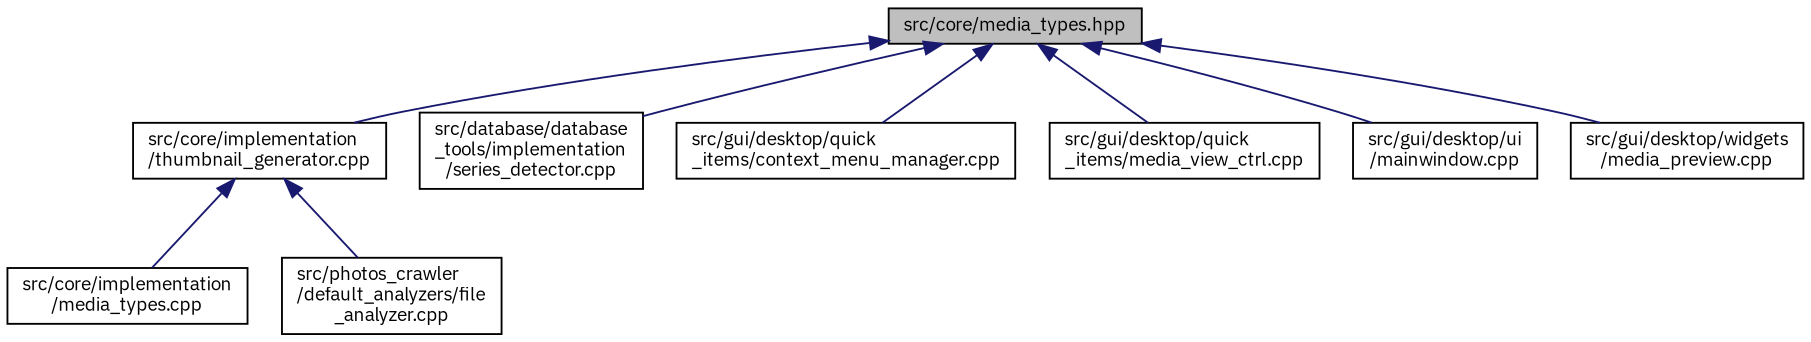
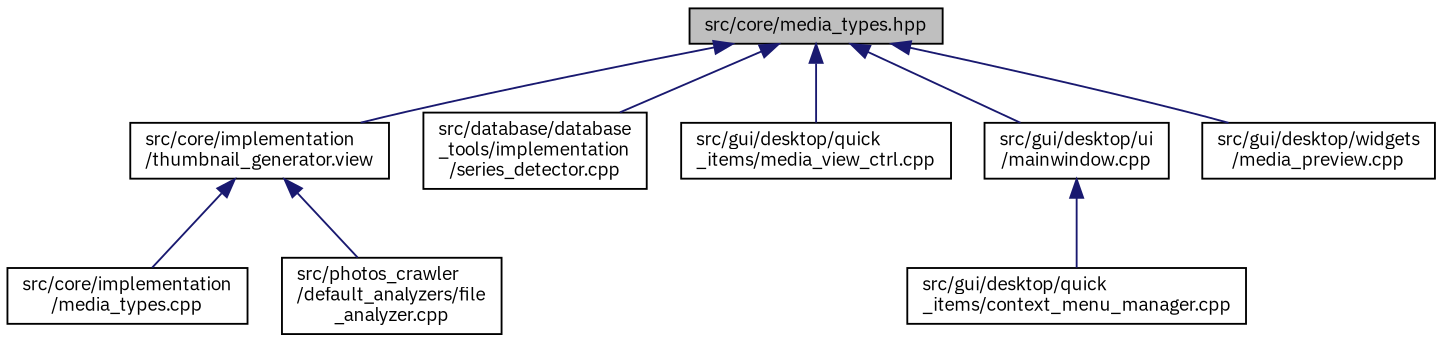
  digraph {
    fontname="IBM Plex Sans"
    node [color=black fillcolor=white fontname="IBM Plex Sans" fontsize=10 shape=record style=filled]
    edge [color=midnightblue dir=back fontname="IBM Plex Sans" fontsize=10 labelfontname=Helvetica labelfontsize=10 style=solid]
    n1 [fillcolor=grey75 fontcolor=black height=0.2 label="src/core/media_types.hpp" width=0.4]
-   n2 [height=0.2 label="src/core/implementation\l/thumbnail_generator.cpp" width=0.4]
+   n2 [height=0.2 label="src/core/implementation\l/thumbnail_generator.view" width=0.4]
    n3 [height=0.2 label="src/database/database\l_tools/implementation\l/series_detector.cpp" width=0.4]
    n4 [height=0.2 label="src/gui/desktop/quick\l_items/context_menu_manager.cpp" width=0.4]
    n5 [height=0.2 label="src/gui/desktop/quick\l_items/media_view_ctrl.cpp" width=0.4]
    n6 [height=0.2 label="src/gui/desktop/ui\l/mainwindow.cpp" width=0.4]
    n7 [height=0.2 label="src/gui/desktop/widgets\l/media_preview.cpp" width=0.4]
    n8 [height=0.2 label="src/core/implementation\l/media_types.cpp" width=0.4]
    n9 [height=0.2 label="src/photos_crawler\l/default_analyzers/file\l_analyzer.cpp" width=0.4]
    n1 -> n2
    n1 -> n3
-   n1 -> n4
+   n6 -> n4
    n1 -> n5
    n1 -> n6
    n1 -> n7
    n2 -> n8
    n2 -> n9
  }
